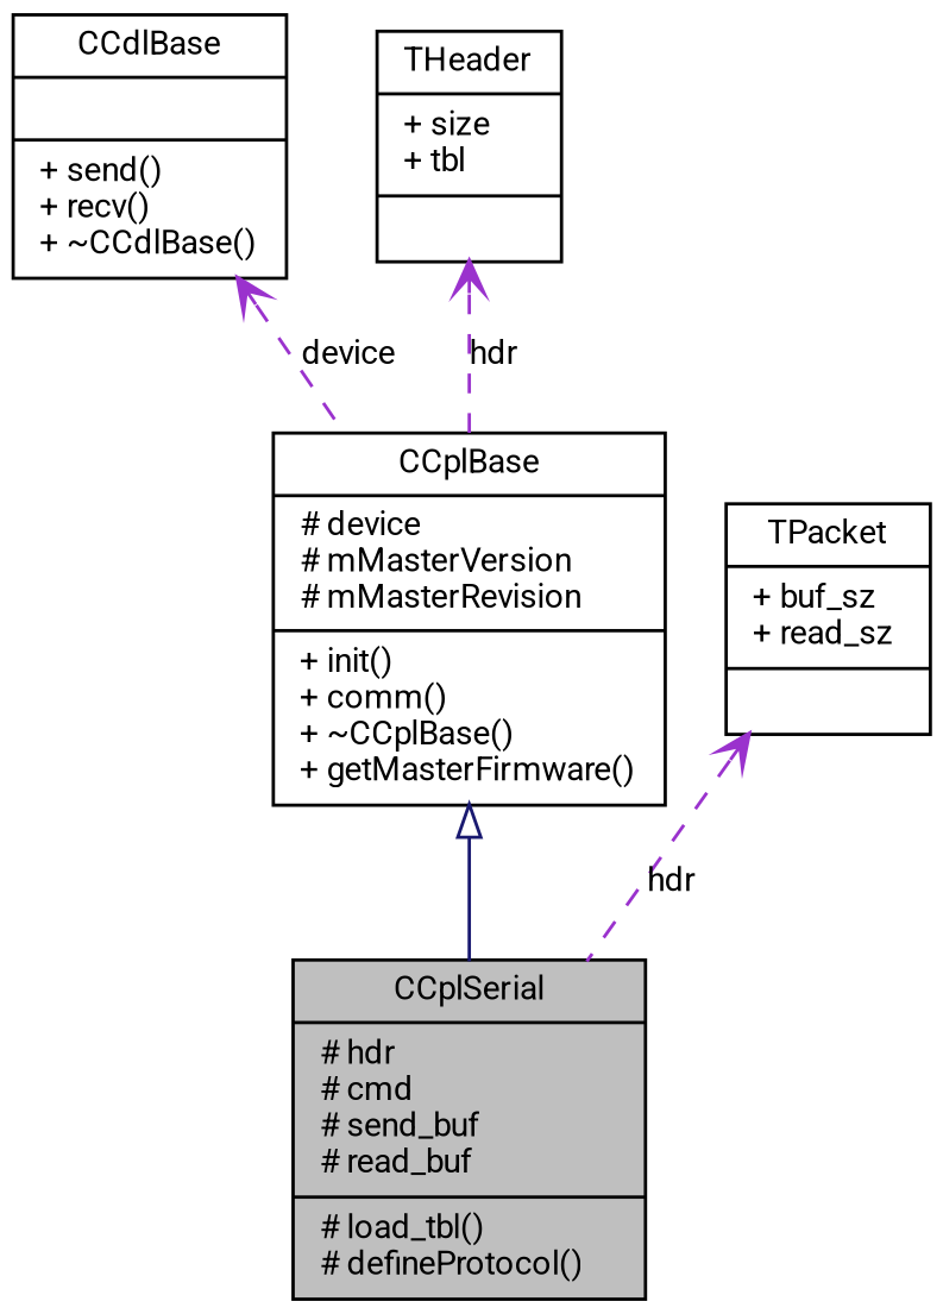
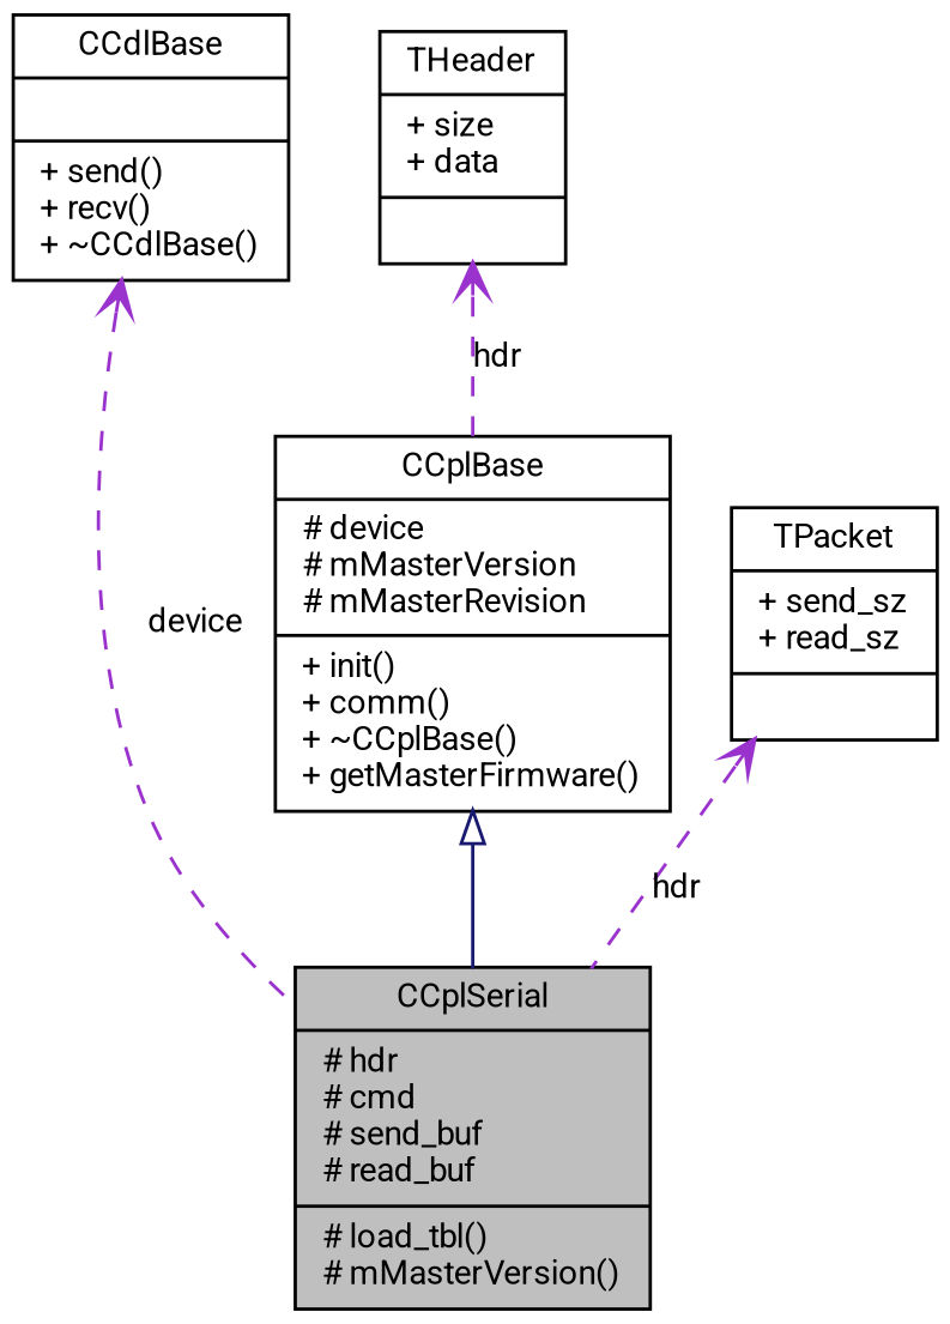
  digraph {
    fontname=Roboto
    node [color=black fillcolor=white fontname=Roboto fontsize=10 shape=record style=filled]
    edge [arrowtail=open color=darkorchid3 dir=back fontname=Roboto fontsize=10 labelfontname="FreeSans.ttf" labelfontsize=10 style=dashed]
-   n1 [fillcolor=grey75 fontcolor=black height=0.2 label="{CCplSerial\n|# hdr\l# cmd\l# send_buf\l# read_buf\l|# load_tbl()\l# defineProtocol()\l}" width=0.4]
+   n1 [fillcolor=grey75 fontcolor=black height=0.2 label="{CCplSerial\n|# hdr\l# cmd\l# send_buf\l# read_buf\l|# load_tbl()\l# mMasterVersion()\l}" width=0.4]
    n2 [height=0.2 label="{CCplBase\n|# device\l# mMasterVersion\l# mMasterRevision\l|+ init()\l+ comm()\l+ ~CCplBase()\l+ getMasterFirmware()\l}" width=0.4]
    n3 [height=0.2 label="{CCdlBase\n||+ send()\l+ recv()\l+ ~CCdlBase()\l}" width=0.4]
-   n4 [height=0.2 label="{THeader\n|+ size\l+ tbl\l|}" width=0.4]
-   n5 [height=0.2 label="{TPacket\n|+ buf_sz\l+ read_sz\l|}" width=0.4]
+   n4 [height=0.2 label="{THeader\n|+ size\l+ data\l|}" width=0.4]
+   n5 [height=0.2 label="{TPacket\n|+ send_sz\l+ read_sz\l|}" width=0.4]
    n2 -> n1 [arrowtail=empty color=midnightblue style=solid]
-   n3 -> n2 [label=device]
+   n3 -> n1 [label=device]
    n4 -> n2 [label=hdr]
    n5 -> n1 [label=hdr]
  }
